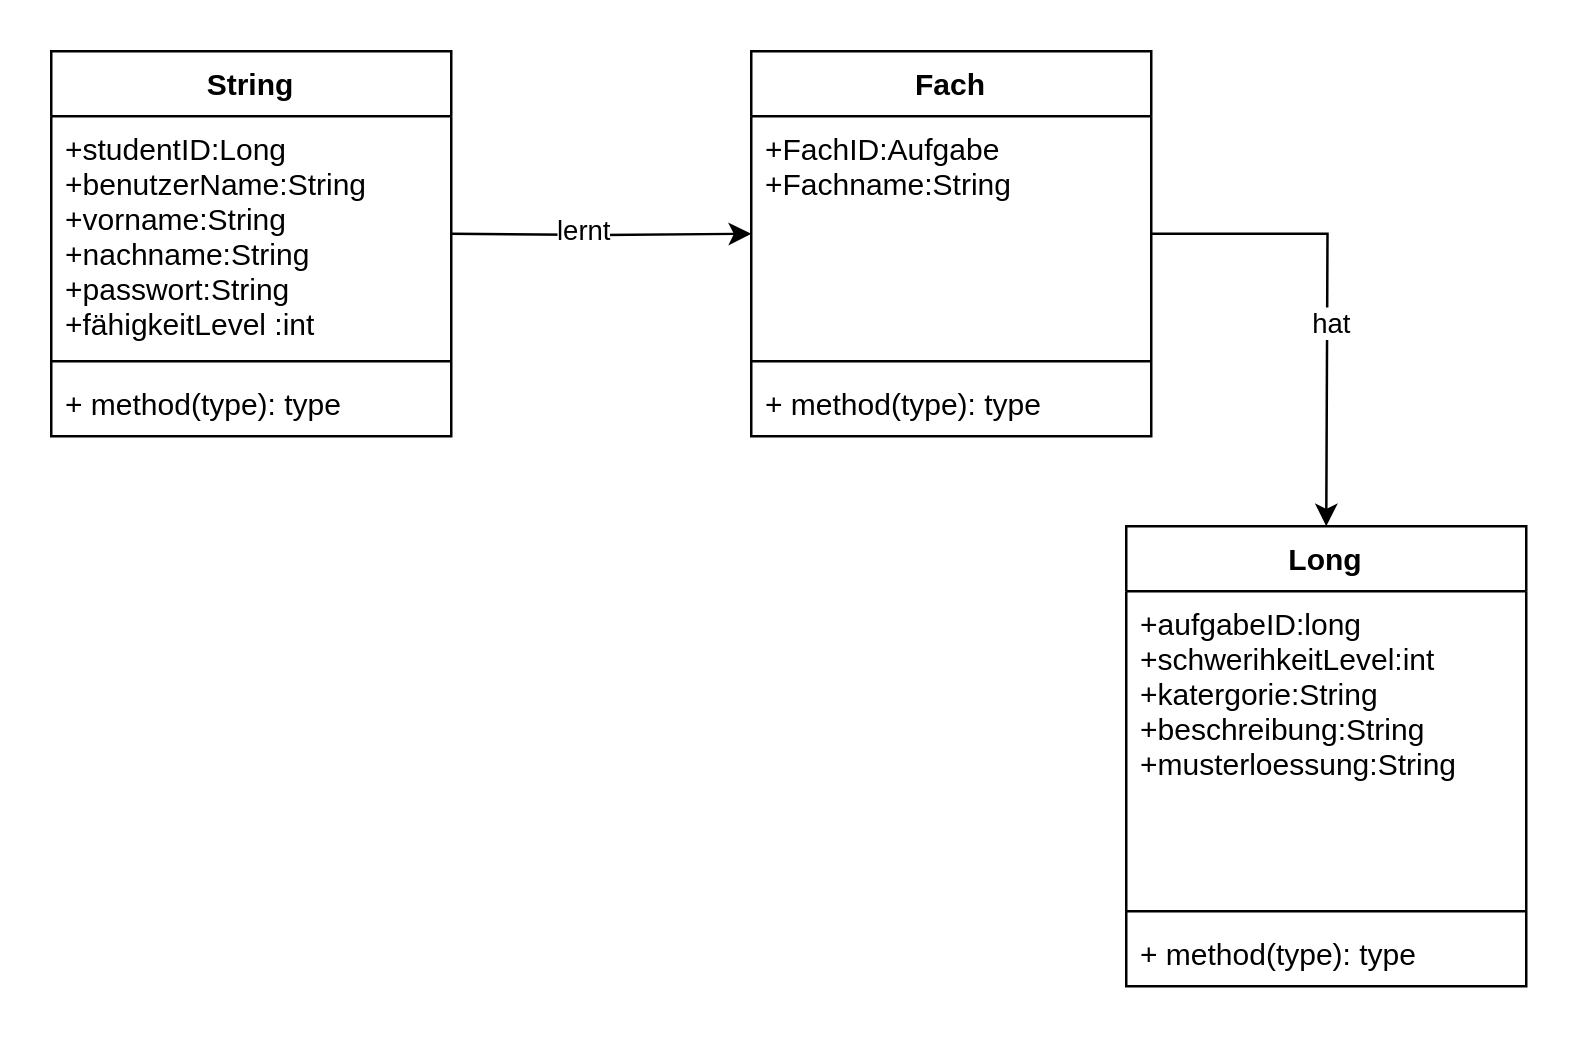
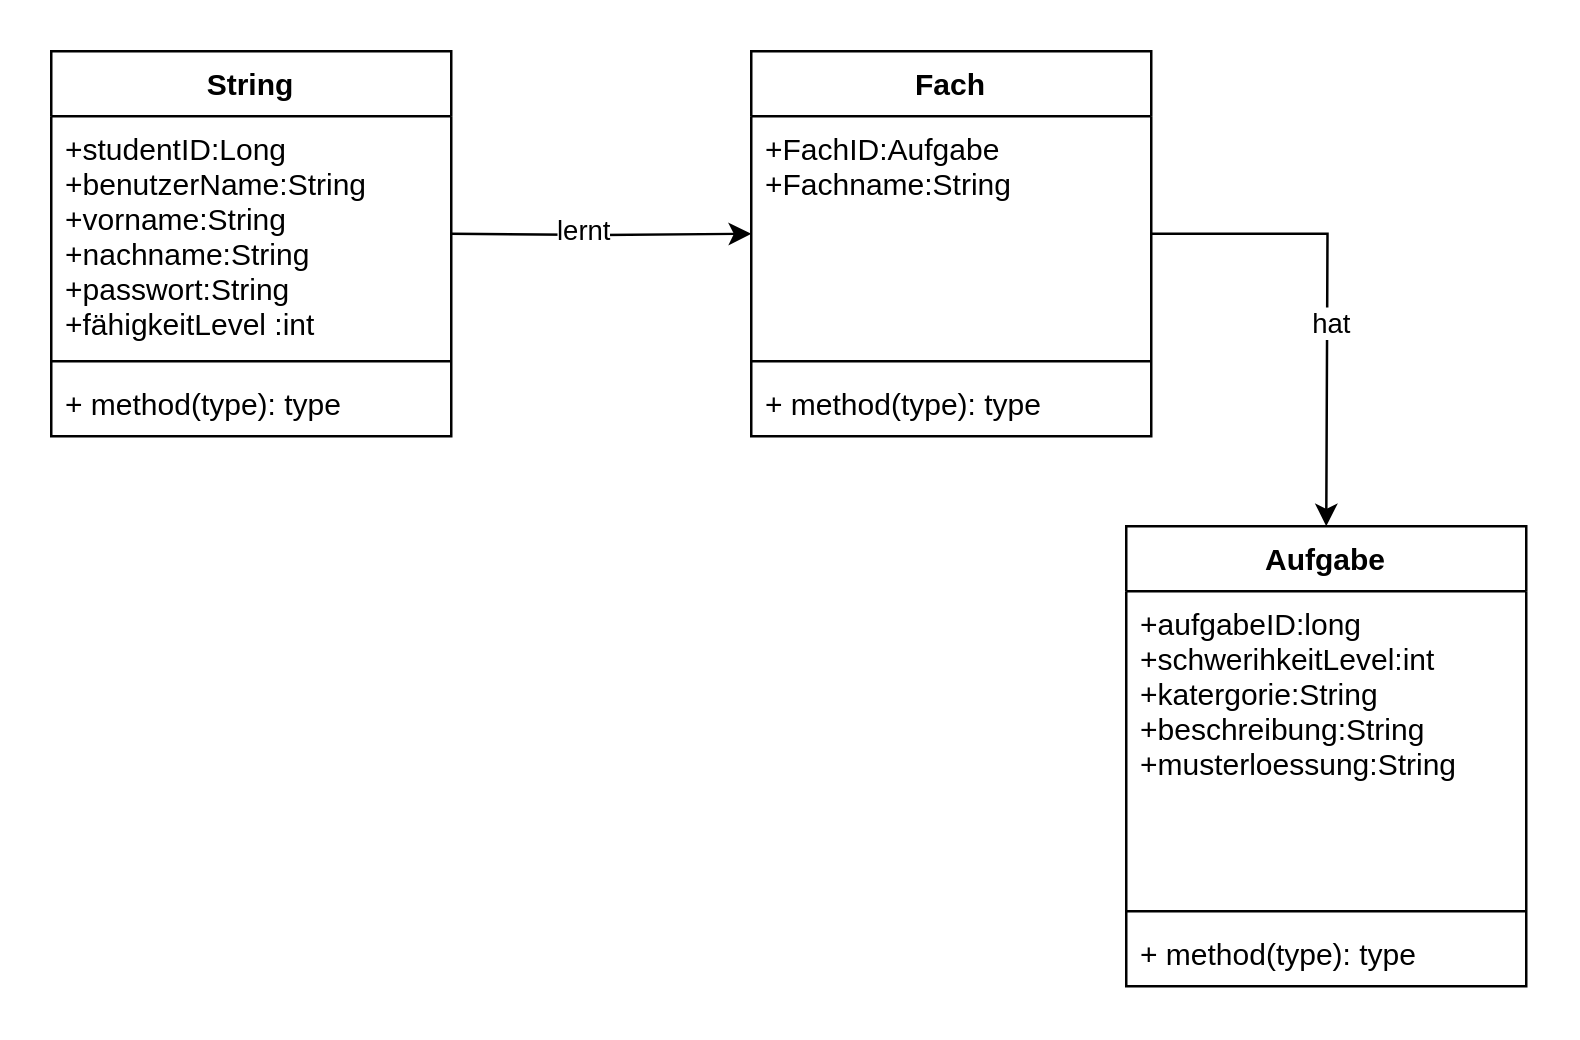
  <mxCell id="0" />
  <mxCell id="1" parent="0" />
  <mxCell id="2" value="String" style="swimlane;fontStyle=1;align=center;verticalAlign=top;childLayout=stackLayout;horizontal=1;startSize=26;horizontalStack=0;resizeParent=1;resizeParentMax=0;resizeLast=0;collapsible=1;marginBottom=0;" vertex="1" parent="1"><mxGeometry x="20" y="20" width="160" height="154" as="geometry" /></mxCell>
  <mxCell id="3" value="+studentID:Long&#10;+benutzerName:String&#10;+vorname:String&#10;+nachname:String&#10;+passwort:String&#10;+fähigkeitLevel :int" style="text;strokeColor=none;fillColor=none;align=left;verticalAlign=top;spacingLeft=4;spacingRight=4;overflow=hidden;rotatable=0;points=[[0,0.5],[1,0.5]];portConstraint=eastwest;" vertex="1" parent="2"><mxGeometry y="26" width="160" height="94" as="geometry" /></mxCell>
  <mxCell id="4" value="" style="line;strokeWidth=1;fillColor=none;align=left;verticalAlign=middle;spacingTop=-1;spacingLeft=3;spacingRight=3;rotatable=0;labelPosition=right;points=[];portConstraint=eastwest;strokeColor=inherit;" vertex="1" parent="2"><mxGeometry y="120" width="160" height="8" as="geometry" /></mxCell>
  <mxCell id="5" value="+ method(type): type" style="text;strokeColor=none;fillColor=none;align=left;verticalAlign=top;spacingLeft=4;spacingRight=4;overflow=hidden;rotatable=0;points=[[0,0.5],[1,0.5]];portConstraint=eastwest;" vertex="1" parent="2"><mxGeometry y="128" width="160" height="26" as="geometry" /></mxCell>
  <mxCell id="6" value="Fach" style="swimlane;fontStyle=1;align=center;verticalAlign=top;childLayout=stackLayout;horizontal=1;startSize=26;horizontalStack=0;resizeParent=1;resizeParentMax=0;resizeLast=0;collapsible=1;marginBottom=0;" vertex="1" parent="1"><mxGeometry x="300" y="20" width="160" height="154" as="geometry"><mxRectangle x="370" y="170" width="100" height="30" as="alternateBounds" /></mxGeometry></mxCell>
  <mxCell id="7" value="+FachID:Aufgabe&#10;+Fachname:String" style="text;strokeColor=none;fillColor=none;align=left;verticalAlign=top;spacingLeft=4;spacingRight=4;overflow=hidden;rotatable=0;points=[[0,0.5],[1,0.5]];portConstraint=eastwest;" vertex="1" parent="6"><mxGeometry y="26" width="160" height="94" as="geometry" /></mxCell>
  <mxCell id="8" value="" style="line;strokeWidth=1;fillColor=none;align=left;verticalAlign=middle;spacingTop=-1;spacingLeft=3;spacingRight=3;rotatable=0;labelPosition=right;points=[];portConstraint=eastwest;strokeColor=inherit;" vertex="1" parent="6"><mxGeometry y="120" width="160" height="8" as="geometry" /></mxCell>
  <mxCell id="9" value="+ method(type): type" style="text;strokeColor=none;fillColor=none;align=left;verticalAlign=top;spacingLeft=4;spacingRight=4;overflow=hidden;rotatable=0;points=[[0,0.5],[1,0.5]];portConstraint=eastwest;" vertex="1" parent="6"><mxGeometry y="128" width="160" height="26" as="geometry" /></mxCell>
  <mxCell id="10" style="edgeStyle=orthogonalEdgeStyle;rounded=0;orthogonalLoop=1;jettySize=auto;html=1;exitX=1;exitY=0.5;exitDx=0;exitDy=0;entryX=0;entryY=0.5;entryDx=0;entryDy=0;" edge="1" parent="1" target="7"><mxGeometry relative="1" as="geometry"><mxPoint x="297.76" y="92.248" as="targetPoint" /><mxPoint x="180" y="93" as="sourcePoint" /><Array as="points" /></mxGeometry></mxCell>
  <mxCell id="11" value="lernt" style="edgeLabel;html=1;align=center;verticalAlign=middle;resizable=0;points=[];" connectable="0" vertex="1" parent="10"><mxGeometry x="-0.142" y="2" relative="1" as="geometry"><mxPoint as="offset" /></mxGeometry></mxCell>
- <mxCell id="12" value="Long" style="swimlane;fontStyle=1;align=center;verticalAlign=top;childLayout=stackLayout;horizontal=1;startSize=26;horizontalStack=0;resizeParent=1;resizeParentMax=0;resizeLast=0;collapsible=1;marginBottom=0;" vertex="1" parent="1"><mxGeometry x="450" y="210" width="160" height="184" as="geometry" /></mxCell>
+ <mxCell id="12" value="Aufgabe" style="swimlane;fontStyle=1;align=center;verticalAlign=top;childLayout=stackLayout;horizontal=1;startSize=26;horizontalStack=0;resizeParent=1;resizeParentMax=0;resizeLast=0;collapsible=1;marginBottom=0;" vertex="1" parent="1"><mxGeometry x="450" y="210" width="160" height="184" as="geometry" /></mxCell>
  <mxCell id="13" value="+aufgabeID:long&#10;+schwerihkeitLevel:int&#10;+katergorie:String&#10;+beschreibung:String&#10;+musterloessung:String" style="text;strokeColor=none;fillColor=none;align=left;verticalAlign=top;spacingLeft=4;spacingRight=4;overflow=hidden;rotatable=0;points=[[0,0.5],[1,0.5]];portConstraint=eastwest;" vertex="1" parent="12"><mxGeometry y="26" width="160" height="124" as="geometry" /></mxCell>
  <mxCell id="14" value="" style="line;strokeWidth=1;fillColor=none;align=left;verticalAlign=middle;spacingTop=-1;spacingLeft=3;spacingRight=3;rotatable=0;labelPosition=right;points=[];portConstraint=eastwest;strokeColor=inherit;" vertex="1" parent="12"><mxGeometry y="150" width="160" height="8" as="geometry" /></mxCell>
  <mxCell id="15" value="+ method(type): type" style="text;strokeColor=none;fillColor=none;align=left;verticalAlign=top;spacingLeft=4;spacingRight=4;overflow=hidden;rotatable=0;points=[[0,0.5],[1,0.5]];portConstraint=eastwest;" vertex="1" parent="12"><mxGeometry y="158" width="160" height="26" as="geometry" /></mxCell>
  <mxCell id="16" style="edgeStyle=orthogonalEdgeStyle;rounded=0;orthogonalLoop=1;jettySize=auto;html=1;exitX=1;exitY=0.5;exitDx=0;exitDy=0;" edge="1" parent="1" source="7"><mxGeometry relative="1" as="geometry"><mxPoint x="530" y="210" as="targetPoint" /></mxGeometry></mxCell>
  <mxCell id="17" value="hat" style="edgeLabel;html=1;align=center;verticalAlign=middle;resizable=0;points=[];" connectable="0" vertex="1" parent="16"><mxGeometry x="0.132" y="1" relative="1" as="geometry"><mxPoint as="offset" /></mxGeometry></mxCell>
